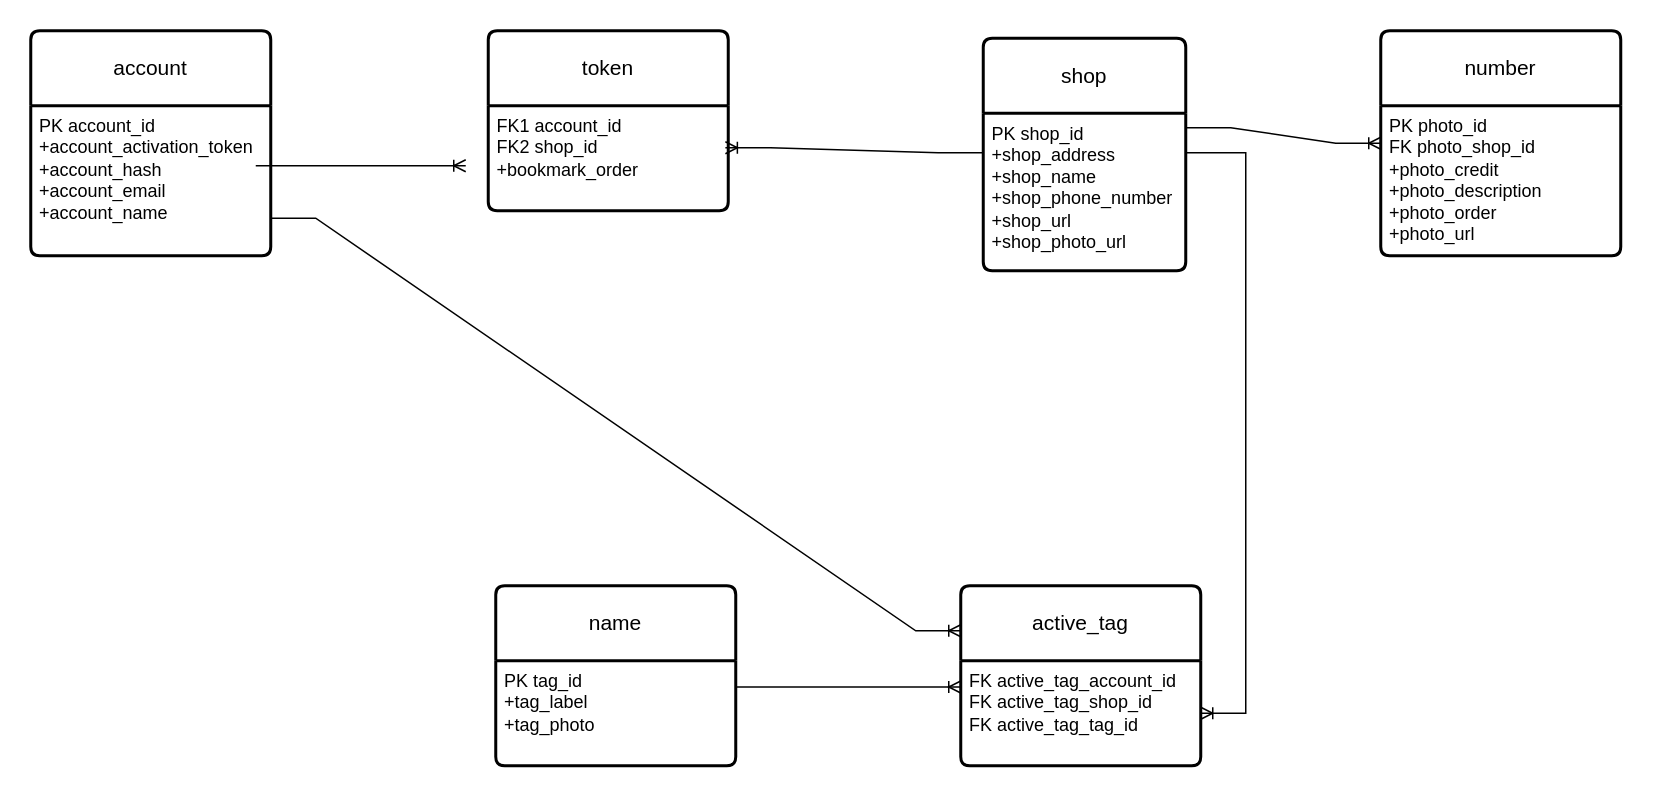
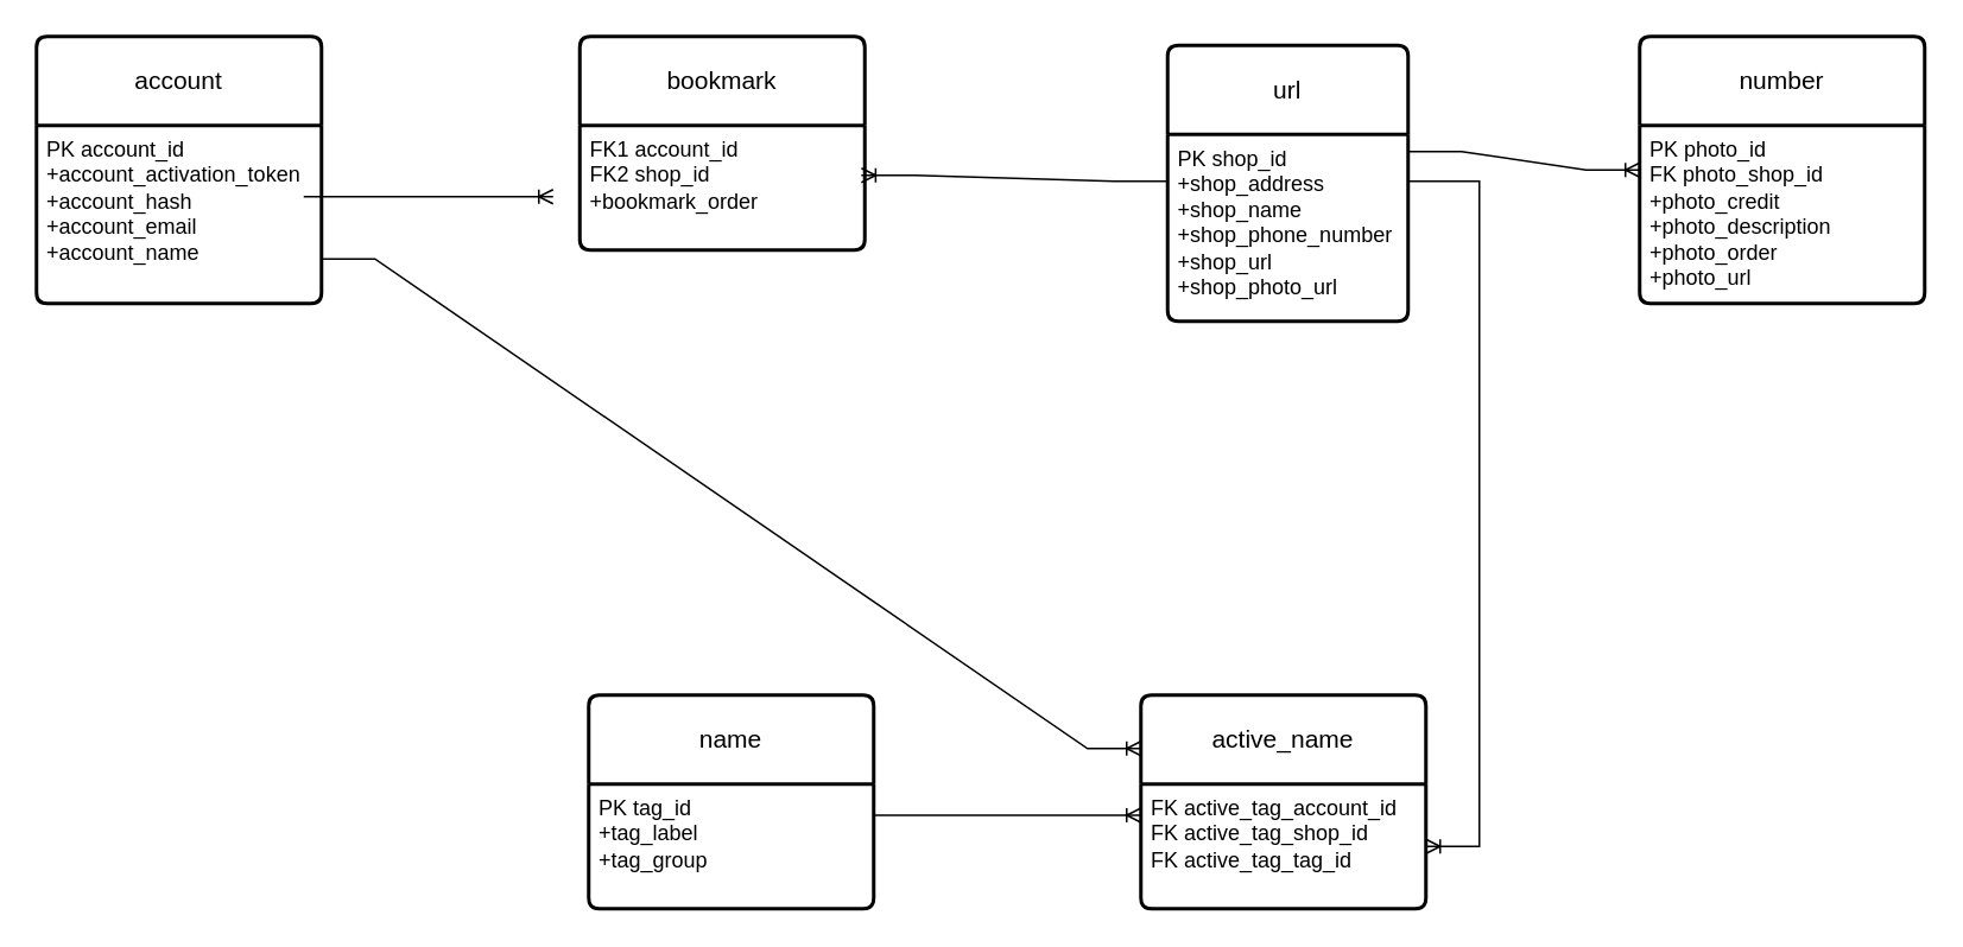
  <mxCell id="0" />
  <mxCell id="1" parent="0" />
  <mxCell id="2" value="account" style="swimlane;childLayout=stackLayout;horizontal=1;startSize=50;horizontalStack=0;rounded=1;fontSize=14;fontStyle=0;strokeWidth=2;resizeParent=0;resizeLast=1;shadow=0;dashed=0;align=center;arcSize=4;whiteSpace=wrap;html=1;" parent="1" vertex="1"><mxGeometry x="20" y="20" width="160" height="150" as="geometry" /></mxCell>
  <mxCell id="3" value="" style="edgeStyle=entityRelationEdgeStyle;fontSize=12;html=1;endArrow=ERoneToMany;rounded=0;" parent="2" edge="1"><mxGeometry width="100" height="100" relative="1" as="geometry"><mxPoint x="150" y="90" as="sourcePoint" /><mxPoint x="290" y="90" as="targetPoint" /></mxGeometry></mxCell>
  <mxCell id="4" value="PK account_id&lt;br&gt;+account_activation_token&lt;br&gt;+account_hash&lt;br&gt;+account_email&lt;br&gt;+account_name" style="align=left;strokeColor=none;fillColor=none;spacingLeft=4;fontSize=12;verticalAlign=top;resizable=0;rotatable=0;part=1;html=1;" parent="2" vertex="1"><mxGeometry y="50" width="160" height="100" as="geometry" /></mxCell>
- <mxCell id="5" value="shop" style="swimlane;childLayout=stackLayout;horizontal=1;startSize=50;horizontalStack=0;rounded=1;fontSize=14;fontStyle=0;strokeWidth=2;resizeParent=0;resizeLast=1;shadow=0;dashed=0;align=center;arcSize=4;whiteSpace=wrap;html=1;direction=east;" parent="1" vertex="1"><mxGeometry x="655" y="25" width="135" height="155" as="geometry" /></mxCell>
+ <mxCell id="5" value="url" style="swimlane;childLayout=stackLayout;horizontal=1;startSize=50;horizontalStack=0;rounded=1;fontSize=14;fontStyle=0;strokeWidth=2;resizeParent=0;resizeLast=1;shadow=0;dashed=0;align=center;arcSize=4;whiteSpace=wrap;html=1;direction=east;" parent="1" vertex="1"><mxGeometry x="655" y="25" width="135" height="155" as="geometry" /></mxCell>
  <mxCell id="6" value="PK shop_id&lt;br&gt;+shop_address&lt;br&gt;+shop_name&lt;br&gt;+shop_phone_number&lt;br&gt;+shop_url&lt;br&gt;+shop_photo_url" style="align=left;strokeColor=none;fillColor=none;spacingLeft=4;fontSize=12;verticalAlign=top;resizable=0;rotatable=0;part=1;html=1;" parent="5" vertex="1"><mxGeometry y="50" width="135" height="105" as="geometry" /></mxCell>
- <mxCell id="7" value="token" style="swimlane;childLayout=stackLayout;horizontal=1;startSize=50;horizontalStack=0;rounded=1;fontSize=14;fontStyle=0;strokeWidth=2;resizeParent=0;resizeLast=1;shadow=0;dashed=0;align=center;arcSize=4;whiteSpace=wrap;html=1;" parent="1" vertex="1"><mxGeometry x="325" y="20" width="160" height="120" as="geometry" /></mxCell>
+ <mxCell id="7" value="bookmark" style="swimlane;childLayout=stackLayout;horizontal=1;startSize=50;horizontalStack=0;rounded=1;fontSize=14;fontStyle=0;strokeWidth=2;resizeParent=0;resizeLast=1;shadow=0;dashed=0;align=center;arcSize=4;whiteSpace=wrap;html=1;" parent="1" vertex="1"><mxGeometry x="325" y="20" width="160" height="120" as="geometry" /></mxCell>
  <mxCell id="8" value="FK1 account_id&lt;br&gt;FK2 shop_id&lt;br&gt;+bookmark_order" style="align=left;strokeColor=none;fillColor=none;spacingLeft=4;fontSize=12;verticalAlign=top;resizable=0;rotatable=0;part=1;html=1;" parent="7" vertex="1"><mxGeometry y="50" width="160" height="70" as="geometry" /></mxCell>
  <mxCell id="9" value="" style="edgeStyle=entityRelationEdgeStyle;fontSize=12;html=1;endArrow=ERoneToMany;rounded=0;exitX=0;exitY=0.25;exitDx=0;exitDy=0;entryX=0.988;entryY=0.4;entryDx=0;entryDy=0;entryPerimeter=0;" parent="1" source="6" target="8" edge="1"><mxGeometry width="100" height="100" relative="1" as="geometry"><mxPoint x="630" y="200" as="sourcePoint" /><mxPoint x="520" y="140" as="targetPoint" /></mxGeometry></mxCell>
  <mxCell id="10" value="name" style="swimlane;childLayout=stackLayout;horizontal=1;startSize=50;horizontalStack=0;rounded=1;fontSize=14;fontStyle=0;strokeWidth=2;resizeParent=0;resizeLast=1;shadow=0;dashed=0;align=center;arcSize=4;whiteSpace=wrap;html=1;" parent="1" vertex="1"><mxGeometry x="330" y="390" width="160" height="120" as="geometry" /></mxCell>
- <mxCell id="11" value="PK tag_id&lt;br&gt;+tag_label&lt;br&gt;+tag_photo" style="align=left;strokeColor=none;fillColor=none;spacingLeft=4;fontSize=12;verticalAlign=top;resizable=0;rotatable=0;part=1;html=1;" parent="10" vertex="1"><mxGeometry y="50" width="160" height="70" as="geometry" /></mxCell>
- <mxCell id="12" value="active_tag" style="swimlane;childLayout=stackLayout;horizontal=1;startSize=50;horizontalStack=0;rounded=1;fontSize=14;fontStyle=0;strokeWidth=2;resizeParent=0;resizeLast=1;shadow=0;dashed=0;align=center;arcSize=4;whiteSpace=wrap;html=1;" parent="1" vertex="1"><mxGeometry x="640" y="390" width="160" height="120" as="geometry" /></mxCell>
+ <mxCell id="11" value="PK tag_id&lt;br&gt;+tag_label&lt;br&gt;+tag_group" style="align=left;strokeColor=none;fillColor=none;spacingLeft=4;fontSize=12;verticalAlign=top;resizable=0;rotatable=0;part=1;html=1;" parent="10" vertex="1"><mxGeometry y="50" width="160" height="70" as="geometry" /></mxCell>
+ <mxCell id="12" value="active_name" style="swimlane;childLayout=stackLayout;horizontal=1;startSize=50;horizontalStack=0;rounded=1;fontSize=14;fontStyle=0;strokeWidth=2;resizeParent=0;resizeLast=1;shadow=0;dashed=0;align=center;arcSize=4;whiteSpace=wrap;html=1;" parent="1" vertex="1"><mxGeometry x="640" y="390" width="160" height="120" as="geometry" /></mxCell>
  <mxCell id="13" value="FK active_tag_account_id&lt;br&gt;FK active_tag_shop_id&lt;br&gt;FK active_tag_tag_id" style="align=left;strokeColor=none;fillColor=none;spacingLeft=4;fontSize=12;verticalAlign=top;resizable=0;rotatable=0;part=1;html=1;" parent="12" vertex="1"><mxGeometry y="50" width="160" height="70" as="geometry" /></mxCell>
  <mxCell id="14" value="" style="edgeStyle=entityRelationEdgeStyle;fontSize=12;html=1;endArrow=ERoneToMany;rounded=0;exitX=1;exitY=0.25;exitDx=0;exitDy=0;" parent="1" source="6" target="13" edge="1"><mxGeometry width="100" height="100" relative="1" as="geometry"><mxPoint x="700" y="260" as="sourcePoint" /><mxPoint x="810" y="200" as="targetPoint" /></mxGeometry></mxCell>
  <mxCell id="15" value="" style="edgeStyle=entityRelationEdgeStyle;fontSize=12;html=1;endArrow=ERoneToMany;rounded=0;entryX=0;entryY=0.25;entryDx=0;entryDy=0;exitX=1;exitY=0.25;exitDx=0;exitDy=0;" parent="1" source="11" target="13" edge="1"><mxGeometry width="100" height="100" relative="1" as="geometry"><mxPoint x="190" y="180" as="sourcePoint" /><mxPoint x="290" y="80" as="targetPoint" /></mxGeometry></mxCell>
  <mxCell id="16" value="number" style="swimlane;childLayout=stackLayout;horizontal=1;startSize=50;horizontalStack=0;rounded=1;fontSize=14;fontStyle=0;strokeWidth=2;resizeParent=0;resizeLast=1;shadow=0;dashed=0;align=center;arcSize=4;whiteSpace=wrap;html=1;" parent="1" vertex="1"><mxGeometry x="920" y="20" width="160" height="150" as="geometry" /></mxCell>
  <mxCell id="17" value="PK photo_id&lt;br&gt;FK photo_shop_id&lt;br&gt;+photo_credit&lt;br&gt;+photo_description&lt;br&gt;+photo_order&lt;br&gt;+photo_url" style="align=left;strokeColor=none;fillColor=none;spacingLeft=4;fontSize=12;verticalAlign=top;resizable=0;rotatable=0;part=1;html=1;" parent="16" vertex="1"><mxGeometry y="50" width="160" height="100" as="geometry" /></mxCell>
  <mxCell id="18" value="" style="edgeStyle=entityRelationEdgeStyle;fontSize=12;html=1;endArrow=ERoneToMany;rounded=0;exitX=1;exitY=0.092;exitDx=0;exitDy=0;entryX=0;entryY=0.25;entryDx=0;entryDy=0;exitPerimeter=0;" parent="1" source="6" target="17" edge="1"><mxGeometry width="100" height="100" relative="1" as="geometry"><mxPoint x="600" y="220" as="sourcePoint" /><mxPoint x="910" y="250" as="targetPoint" /></mxGeometry></mxCell>
  <mxCell id="19" value="" style="edgeStyle=entityRelationEdgeStyle;fontSize=12;html=1;endArrow=ERoneToMany;rounded=0;entryX=0;entryY=0.25;entryDx=0;entryDy=0;exitX=1;exitY=0.75;exitDx=0;exitDy=0;" parent="1" source="4" target="12" edge="1"><mxGeometry width="100" height="100" relative="1" as="geometry"><mxPoint x="410" y="400" as="sourcePoint" /><mxPoint x="510" y="300" as="targetPoint" /></mxGeometry></mxCell>
